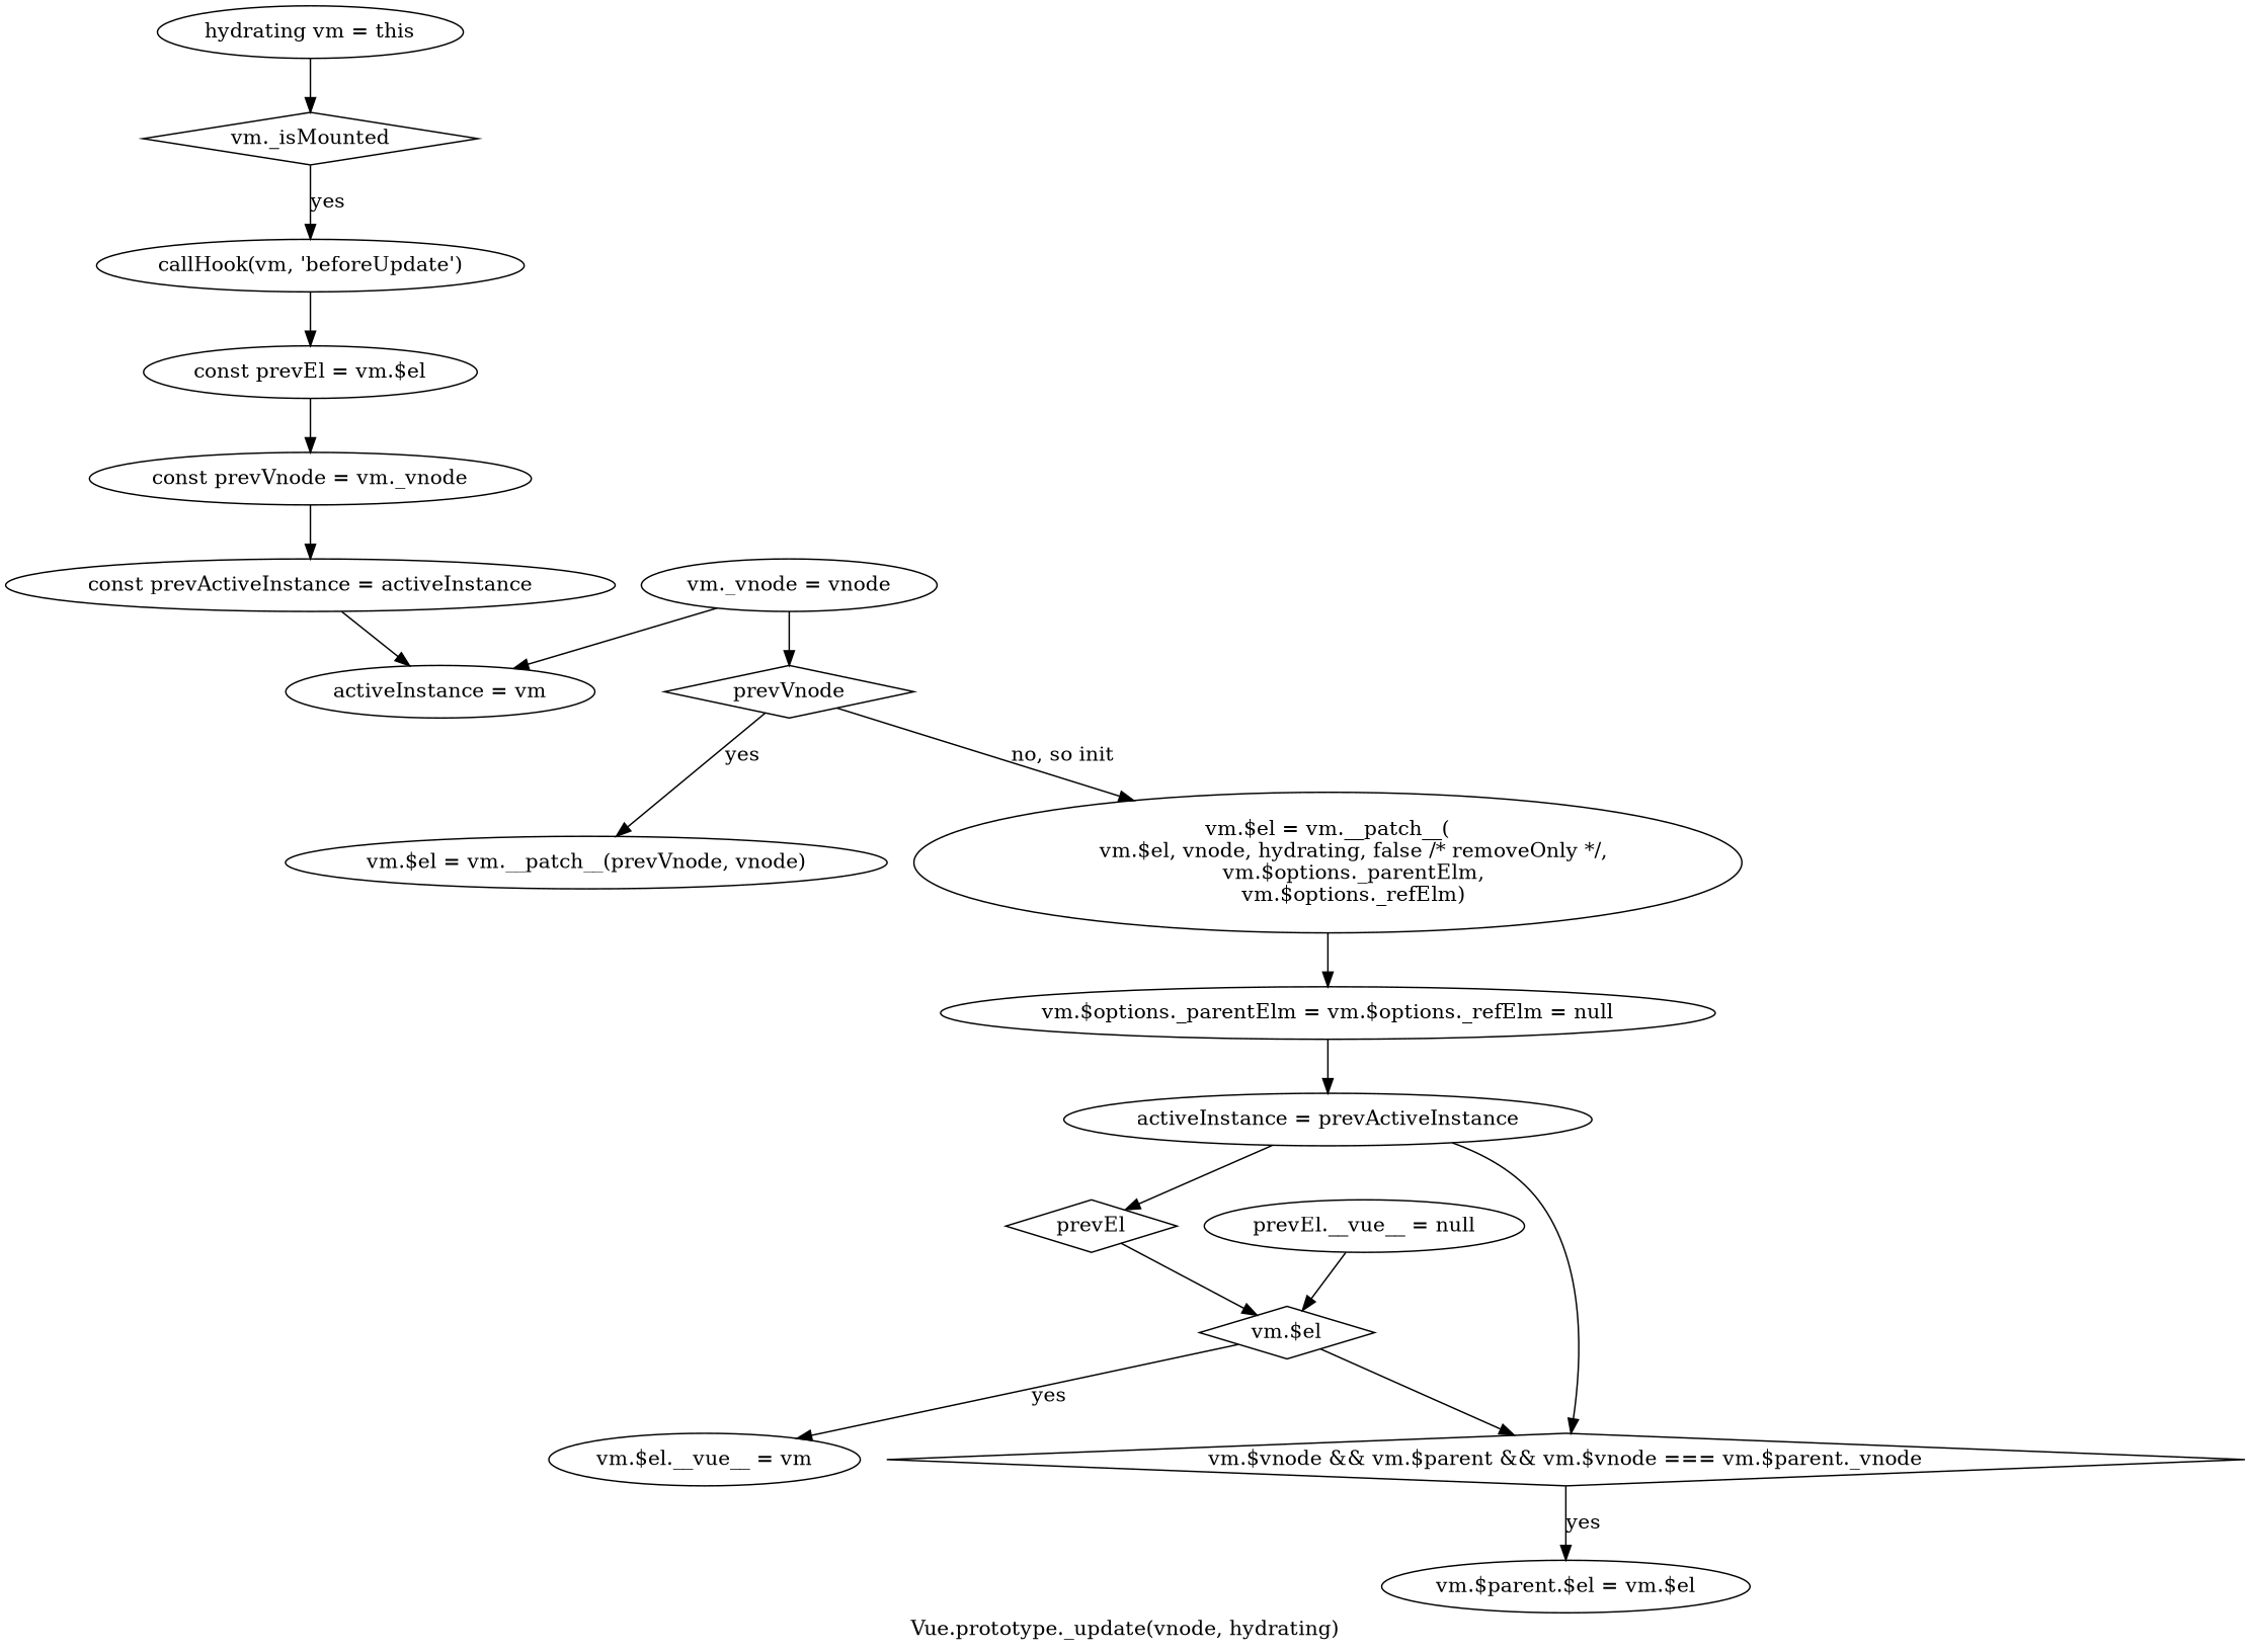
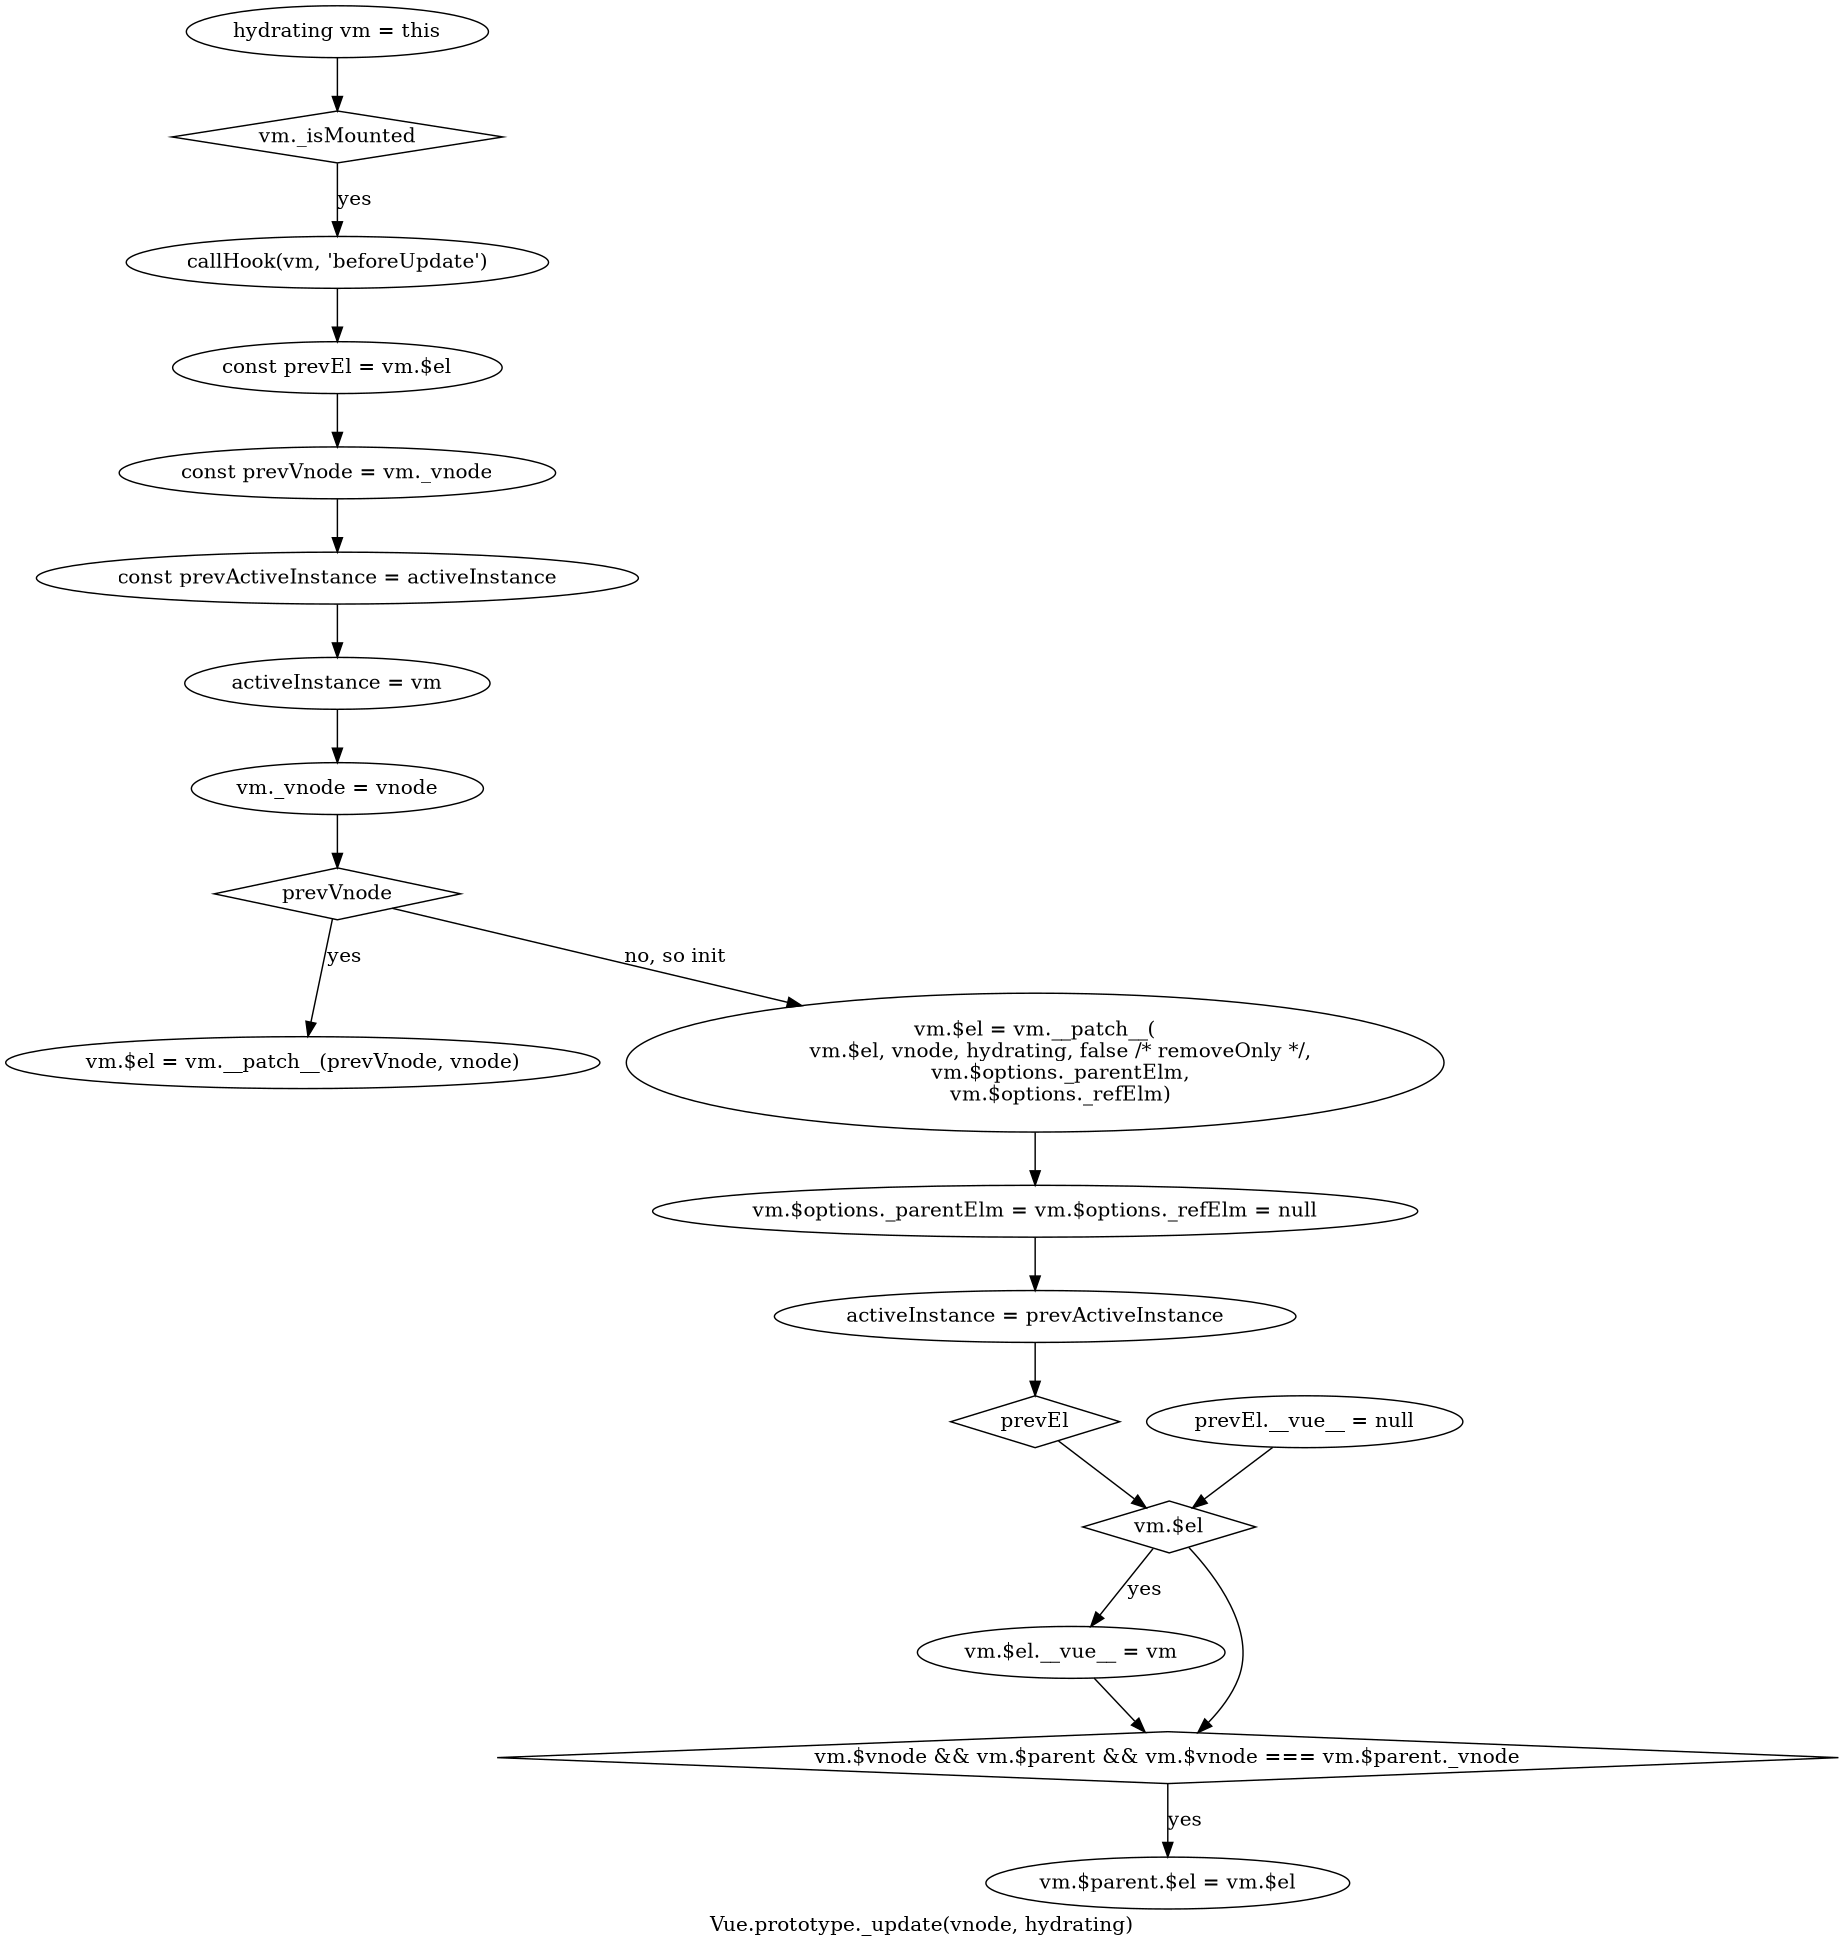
  digraph {
    fontname="DejaVu Serif"
    label="Vue.prototype._update(vnode, hydrating)"
    node [fontname="DejaVu Serif"]
    edge [fontname="DejaVu Serif"]
    n1 [label="hydrating vm = this"]
    n2 [label="vm._isMounted" shape=diamond]
    n3 [label="callHook(vm, 'beforeUpdate')"]
    n4 [label="const prevEl = vm.$el"]
    n5 [label="const prevVnode = vm._vnode"]
    n6 [label="const prevActiveInstance = activeInstance"]
    n7 [label="activeInstance = vm"]
    n8 [label="vm._vnode = vnode"]
    n9 [label=prevVnode shape=diamond]
    n10 [label="vm.$el = vm.__patch__(prevVnode, vnode)"]
    n11 [label="vm.$el = vm.__patch__(\n        vm.$el, vnode, hydrating, false /* removeOnly */,\n        vm.$options._parentElm,\n        vm.$options._refElm)"]
    n12 [label="vm.$options._parentElm = vm.$options._refElm = null"]
    n13 [label="activeInstance = prevActiveInstance"]
    n14 [label=prevEl shape=diamond]
    n15 [label="vm.$el" shape=diamond]
    n16 [label="prevEl.__vue__ = null"]
    n17 [label="vm.$el.__vue__ = vm"]
    n18 [label="vm.$vnode && vm.$parent && vm.$vnode === vm.$parent._vnode" shape=diamond]
    n19 [label="vm.$parent.$el = vm.$el"]
    n1 -> n2
    n2 -> n3 [label=yes]
    n3 -> n4
    n4 -> n5
    n5 -> n6
    n6 -> n7
-   n8 -> n7
+   n7 -> n8
    n8 -> n9
    n9 -> n10 [label=yes]
    n9 -> n11 [label="no, so init"]
    n11 -> n12
    n12 -> n13
    n13 -> n14
    n14 -> n15
    n15 -> n17 [label=yes]
    n15 -> n18
    n16 -> n15
-   n13 -> n18
+   n17 -> n18
    n18 -> n19 [label=yes]
  }
